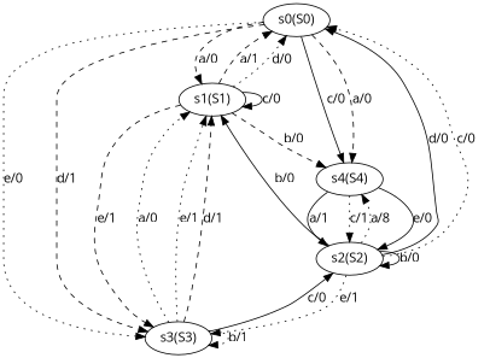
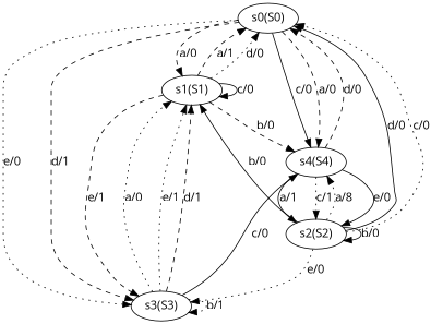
  digraph {
    fontname="Open Sans"
    node [fontname="Open Sans"]
    edge [fontname="Open Sans" style=dotted]
    n1 [label="s0(S0)"]
    n2 [label="s1(S1)"]
    n3 [label="s3(S3)"]
    n4 [label="s4(S4)"]
    n5 [label="s2(S2)"]
    n1 -> n2 [label="a/0" style=dashed]
    n1 -> n3 [label="e/0"]
    n1 -> n3 [label="d/1" style=dashed]
    n1 -> n4 [label="c/0" style=solid]
    n1 -> n4 [label="a/0" style=dashed]
    n2 -> n1 [label="a/1" style=dashed]
    n2 -> n1 [label="d/0"]
    n2 -> n2 [label="c/0" style=solid]
    n2 -> n3 [label="e/1" style=dashed]
    n2 -> n4 [label="b/0" style=dashed]
    n3 -> n2 [label="a/0"]
    n3 -> n2 [label="e/1"]
    n3 -> n2 [label="d/1" style=dashed]
    n3 -> n3 [label="b/1"]
-   n3 -> n5 [label="c/0" style=solid]
+   n3 -> n4 [label="c/0" style=solid]
+   n4 -> n1 [label="d/0" style=dashed]
    n4 -> n5 [label="e/0" style=solid]
    n4 -> n5 [label="a/1" style=solid]
    n4 -> n5 [label="c/1"]
    n5 -> n1 [label="d/0" style=solid]
    n5 -> n1 [label="c/0"]
    n5 -> n2 [label="b/0" style=solid]
-   n5 -> n3 [label="e/1"]
+   n5 -> n3 [label="e/0"]
    n5 -> n4 [label="a/8"]
    n5 -> n5 [label="b/0" style=solid]
  }
